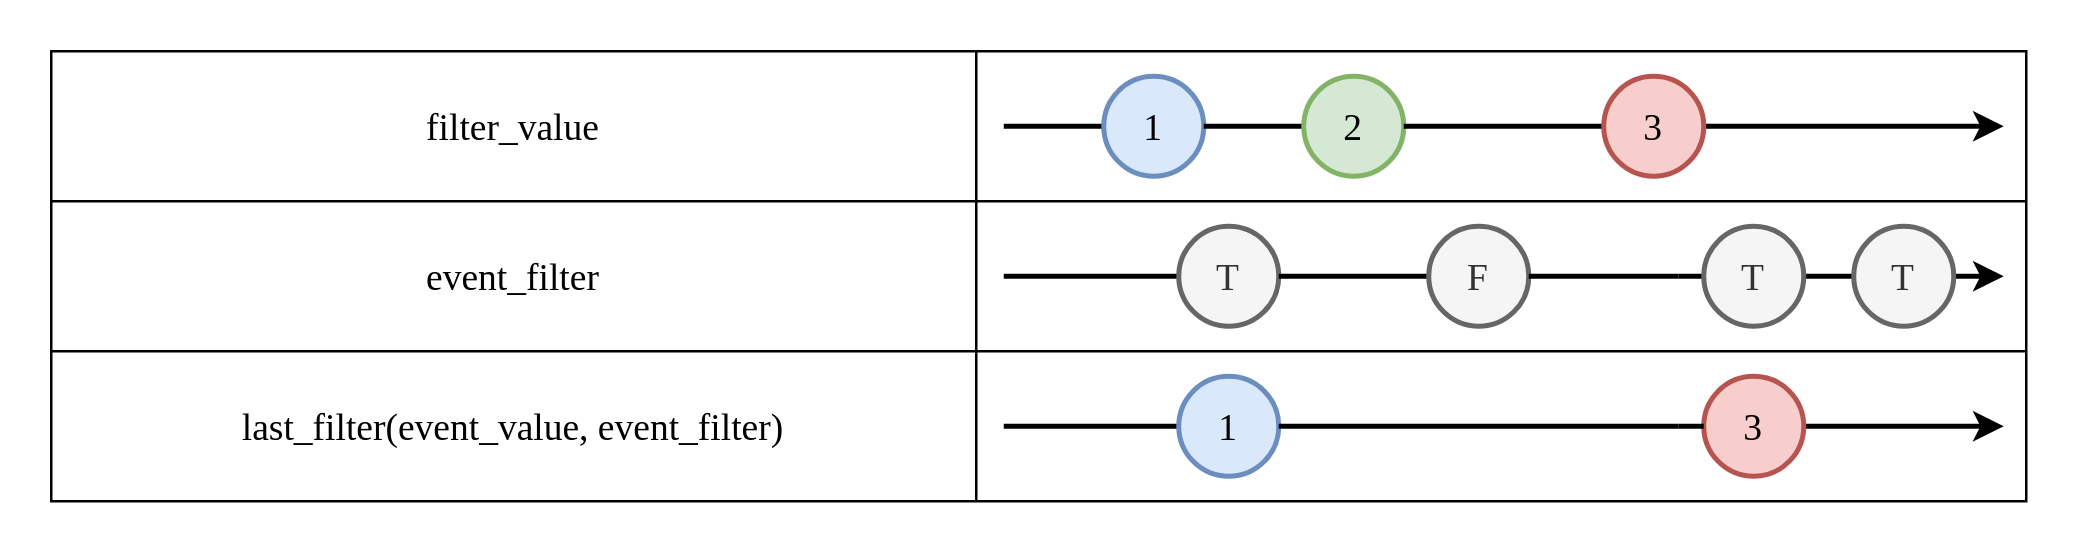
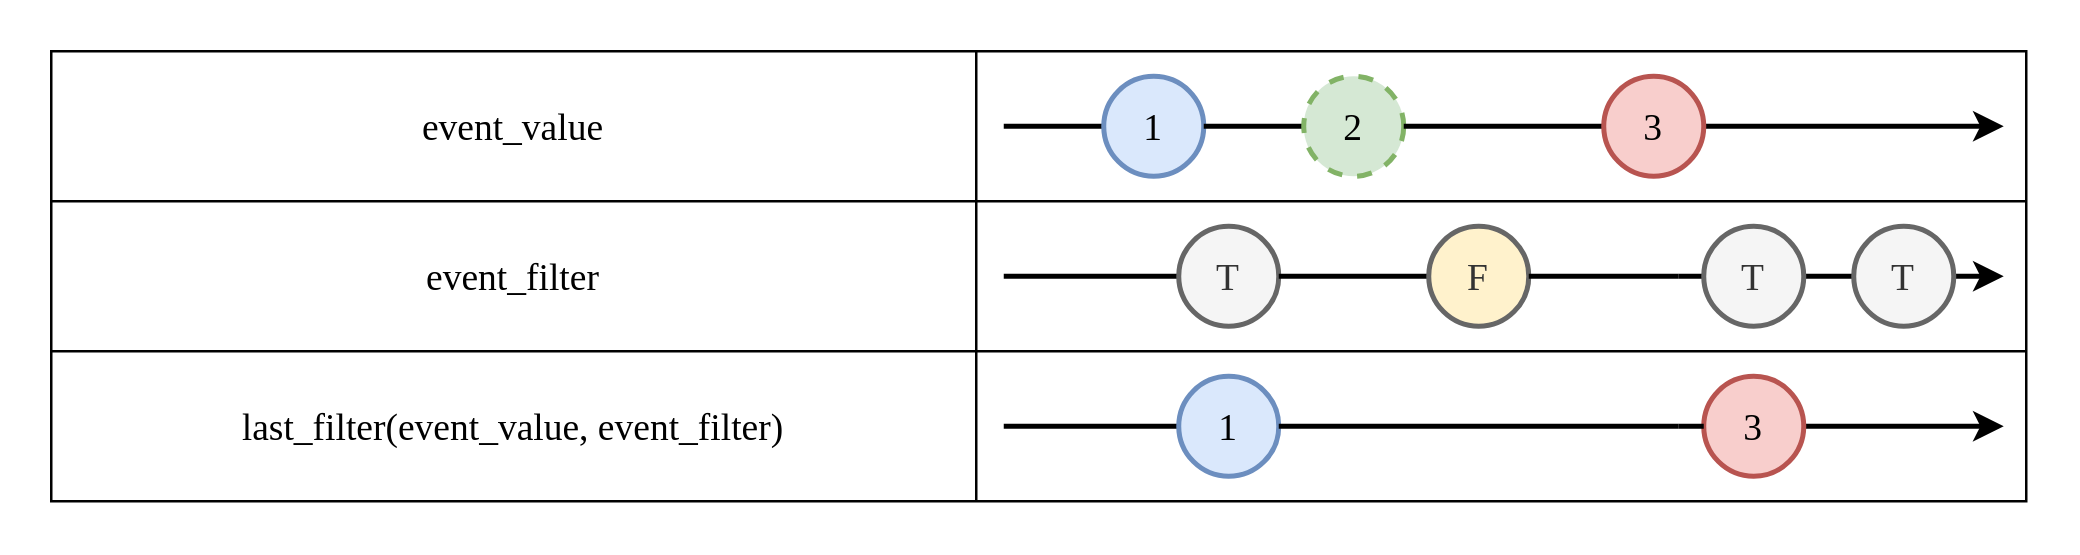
  <mxCell id="0" />
  <mxCell id="1" parent="0" />
  <mxCell id="2" value="" style="shape=table;startSize=0;container=1;collapsible=0;childLayout=tableLayout;fontSize=15;align=center;fontFamily=Lucida Console;strokeWidth=1;fillColor=none;" vertex="1" parent="1"><mxGeometry x="20" y="20" width="790" height="180" as="geometry" /></mxCell>
  <mxCell id="3" style="shape=tableRow;horizontal=0;startSize=0;swimlaneHead=0;swimlaneBody=0;strokeColor=inherit;top=0;left=0;bottom=0;right=0;collapsible=0;dropTarget=0;fillColor=none;points=[[0,0.5],[1,0.5]];portConstraint=eastwest;fontSize=15;fontFamily=Lucida Console;strokeWidth=2;" vertex="1" parent="2"><mxGeometry width="790" height="60" as="geometry" /></mxCell>
- <mxCell id="4" value="filter_value" style="shape=partialRectangle;html=1;whiteSpace=wrap;connectable=0;strokeColor=inherit;overflow=hidden;fillColor=none;top=0;left=0;bottom=0;right=0;pointerEvents=1;fontSize=15;fontFamily=Lucida Console;align=center;strokeWidth=2;" vertex="1" parent="3"><mxGeometry width="370" height="60" as="geometry"><mxRectangle width="370" height="60" as="alternateBounds" /></mxGeometry></mxCell>
+ <mxCell id="4" value="event_value" style="shape=partialRectangle;html=1;whiteSpace=wrap;connectable=0;strokeColor=inherit;overflow=hidden;fillColor=none;top=0;left=0;bottom=0;right=0;pointerEvents=1;fontSize=15;fontFamily=Lucida Console;align=center;strokeWidth=2;" vertex="1" parent="3"><mxGeometry width="370" height="60" as="geometry"><mxRectangle width="370" height="60" as="alternateBounds" /></mxGeometry></mxCell>
  <mxCell id="5" style="shape=partialRectangle;html=1;whiteSpace=wrap;connectable=0;strokeColor=inherit;overflow=hidden;fillColor=none;top=0;left=0;bottom=0;right=0;pointerEvents=1;fontSize=15;fontFamily=Lucida Console;align=center;strokeWidth=2;" vertex="1" parent="3"><mxGeometry x="370" width="420" height="60" as="geometry"><mxRectangle width="420" height="60" as="alternateBounds" /></mxGeometry></mxCell>
  <mxCell id="6" value="" style="shape=tableRow;horizontal=0;startSize=0;swimlaneHead=0;swimlaneBody=0;strokeColor=inherit;top=0;left=0;bottom=0;right=0;collapsible=0;dropTarget=0;fillColor=none;points=[[0,0.5],[1,0.5]];portConstraint=eastwest;fontSize=15;fontFamily=Lucida Console;strokeWidth=2;" vertex="1" parent="2"><mxGeometry y="60" width="790" height="60" as="geometry" /></mxCell>
  <mxCell id="7" value="event_filter" style="shape=partialRectangle;html=1;whiteSpace=wrap;connectable=0;strokeColor=inherit;overflow=hidden;fillColor=none;top=0;left=0;bottom=0;right=0;pointerEvents=1;fontSize=15;fontFamily=Lucida Console;align=center;strokeWidth=2;" vertex="1" parent="6"><mxGeometry width="370" height="60" as="geometry"><mxRectangle width="370" height="60" as="alternateBounds" /></mxGeometry></mxCell>
  <mxCell id="8" value="" style="shape=partialRectangle;html=1;whiteSpace=wrap;connectable=0;strokeColor=inherit;overflow=hidden;fillColor=none;top=0;left=0;bottom=0;right=0;pointerEvents=1;fontSize=15;fontFamily=Lucida Console;align=center;strokeWidth=2;" vertex="1" parent="6"><mxGeometry x="370" width="420" height="60" as="geometry"><mxRectangle width="420" height="60" as="alternateBounds" /></mxGeometry></mxCell>
  <mxCell id="9" value="" style="shape=tableRow;horizontal=0;startSize=0;swimlaneHead=0;swimlaneBody=0;strokeColor=inherit;top=0;left=0;bottom=0;right=0;collapsible=0;dropTarget=0;fillColor=none;points=[[0,0.5],[1,0.5]];portConstraint=eastwest;fontSize=15;fontFamily=Lucida Console;strokeWidth=2;" vertex="1" parent="2"><mxGeometry y="120" width="790" height="60" as="geometry" /></mxCell>
  <mxCell id="10" value="last_filter(event_value, event_filter)" style="shape=partialRectangle;html=1;whiteSpace=wrap;connectable=0;strokeColor=inherit;overflow=hidden;fillColor=none;top=0;left=0;bottom=0;right=0;pointerEvents=1;fontSize=15;fontFamily=Lucida Console;align=center;strokeWidth=2;" vertex="1" parent="9"><mxGeometry width="370" height="60" as="geometry"><mxRectangle width="370" height="60" as="alternateBounds" /></mxGeometry></mxCell>
  <mxCell id="11" value="" style="shape=partialRectangle;html=1;whiteSpace=wrap;connectable=0;strokeColor=inherit;overflow=hidden;fillColor=none;top=0;left=0;bottom=0;right=0;pointerEvents=1;fontSize=15;fontFamily=Lucida Console;align=center;strokeWidth=2;" vertex="1" parent="9"><mxGeometry x="370" width="420" height="60" as="geometry"><mxRectangle width="420" height="60" as="alternateBounds" /></mxGeometry></mxCell>
  <mxCell id="12" value="" style="group;fontFamily=Lucida Console;fontSize=15;strokeWidth=2;" vertex="1" connectable="0" parent="1"><mxGeometry x="401" y="150" width="400" height="40" as="geometry" /></mxCell>
  <mxCell id="13" value="" style="endArrow=classic;html=1;rounded=0;endFill=1;fontFamily=Lucida Console;fontSize=15;strokeWidth=2;" edge="1" parent="12" source="16"><mxGeometry width="50" height="50" relative="1" as="geometry"><mxPoint y="20" as="sourcePoint" /><mxPoint x="400" y="20" as="targetPoint" /></mxGeometry></mxCell>
  <mxCell id="14" value="" style="endArrow=none;html=1;rounded=0;endFill=0;fontFamily=Lucida Console;fontSize=15;strokeWidth=2;" edge="1" parent="12" target="15"><mxGeometry width="50" height="50" relative="1" as="geometry"><mxPoint y="20" as="sourcePoint" /><mxPoint x="400" y="20" as="targetPoint" /></mxGeometry></mxCell>
  <mxCell id="15" value="1" style="ellipse;whiteSpace=wrap;html=1;aspect=fixed;fillColor=#dae8fc;strokeColor=#6c8ebf;fontSize=15;fontFamily=Lucida Console;strokeWidth=2;" vertex="1" parent="12"><mxGeometry x="70" width="40" height="40" as="geometry" /></mxCell>
  <mxCell id="16" value="3" style="ellipse;whiteSpace=wrap;html=1;aspect=fixed;fillColor=#f8cecc;strokeColor=#b85450;fontSize=15;fontFamily=Lucida Console;strokeWidth=2;" vertex="1" parent="12"><mxGeometry x="280" width="40" height="40" as="geometry" /></mxCell>
  <mxCell id="17" value="" style="endArrow=none;html=1;rounded=0;endFill=0;fontFamily=Lucida Console;fontSize=15;strokeWidth=2;" edge="1" parent="12" source="15"><mxGeometry width="50" height="50" relative="1" as="geometry"><mxPoint x="80" y="20" as="sourcePoint" /><mxPoint x="270" y="20" as="targetPoint" /></mxGeometry></mxCell>
  <mxCell id="18" value="" style="endArrow=none;html=1;rounded=0;endFill=0;fontFamily=Lucida Console;fontSize=15;strokeWidth=2;" edge="1" parent="12" target="16"><mxGeometry width="50" height="50" relative="1" as="geometry"><mxPoint x="270" y="20" as="sourcePoint" /><mxPoint x="400" y="20" as="targetPoint" /></mxGeometry></mxCell>
  <mxCell id="19" value="" style="group;fontFamily=Lucida Console;fontSize=15;strokeWidth=2;" vertex="1" connectable="0" parent="1"><mxGeometry x="401" y="90" width="400" height="40" as="geometry" /></mxCell>
  <mxCell id="20" value="" style="endArrow=classic;html=1;rounded=0;fontFamily=Lucida Console;fontSize=15;strokeWidth=2;" edge="1" parent="19"><mxGeometry width="50" height="50" relative="1" as="geometry"><mxPoint x="270.0" y="20" as="sourcePoint" /><mxPoint x="400" y="20" as="targetPoint" /></mxGeometry></mxCell>
  <mxCell id="21" value="" style="endArrow=none;html=1;rounded=0;endFill=0;fontFamily=Lucida Console;fontSize=15;strokeWidth=2;" edge="1" parent="19" target="22"><mxGeometry width="50" height="50" relative="1" as="geometry"><mxPoint y="20" as="sourcePoint" /><mxPoint x="400" y="20" as="targetPoint" /></mxGeometry></mxCell>
  <mxCell id="22" value="T" style="ellipse;whiteSpace=wrap;html=1;aspect=fixed;fillColor=#f5f5f5;strokeColor=#666666;fontSize=15;align=center;fontFamily=Lucida Console;strokeWidth=2;fontColor=#333333;" vertex="1" parent="19"><mxGeometry x="70" width="40" height="40" as="geometry" /></mxCell>
  <mxCell id="23" value="" style="endArrow=none;html=1;rounded=0;endFill=0;fontFamily=Lucida Console;fontSize=15;strokeWidth=2;" edge="1" parent="19" source="22" target="24"><mxGeometry width="50" height="50" relative="1" as="geometry"><mxPoint x="80" y="20" as="sourcePoint" /><mxPoint x="400" y="20" as="targetPoint" /></mxGeometry></mxCell>
- <mxCell id="24" value="F" style="ellipse;whiteSpace=wrap;html=1;aspect=fixed;fillColor=#f5f5f5;strokeColor=#666666;fontSize=15;fontFamily=Lucida Console;strokeWidth=2;fontColor=#333333;" vertex="1" parent="19"><mxGeometry x="170" width="40" height="40" as="geometry" /></mxCell>
+ <mxCell id="24" value="F" style="ellipse;whiteSpace=wrap;html=1;aspect=fixed;fillColor=#fff2cc;strokeColor=#666666;fontSize=15;fontFamily=Lucida Console;strokeWidth=2;fontColor=#333333;" vertex="1" parent="19"><mxGeometry x="170" width="40" height="40" as="geometry" /></mxCell>
  <mxCell id="25" value="" style="endArrow=none;html=1;rounded=0;endFill=0;fontFamily=Lucida Console;fontSize=15;strokeWidth=2;" edge="1" parent="19" source="24"><mxGeometry width="50" height="50" relative="1" as="geometry"><mxPoint x="160" y="20" as="sourcePoint" /><mxPoint x="270" y="20" as="targetPoint" /></mxGeometry></mxCell>
  <mxCell id="26" value="T" style="ellipse;whiteSpace=wrap;html=1;aspect=fixed;fillColor=#f5f5f5;strokeColor=#666666;fontSize=15;fontFamily=Lucida Console;strokeWidth=2;fontColor=#333333;" vertex="1" parent="19"><mxGeometry x="340" width="40" height="40" as="geometry" /></mxCell>
  <mxCell id="27" value="T" style="ellipse;whiteSpace=wrap;html=1;aspect=fixed;fillColor=#f5f5f5;strokeColor=#666666;fontSize=15;fontFamily=Lucida Console;strokeWidth=2;fontColor=#333333;" vertex="1" parent="19"><mxGeometry x="280" width="40" height="40" as="geometry" /></mxCell>
  <mxCell id="28" value="" style="group;fontFamily=Lucida Console;fontSize=15;strokeWidth=2;" vertex="1" connectable="0" parent="1"><mxGeometry x="401" y="30" width="400" height="40" as="geometry" /></mxCell>
  <mxCell id="29" value="" style="endArrow=classic;html=1;rounded=0;fontFamily=Lucida Console;fontSize=15;strokeWidth=2;" edge="1" parent="28" source="35"><mxGeometry width="50" height="50" relative="1" as="geometry"><mxPoint y="20" as="sourcePoint" /><mxPoint x="400" y="20" as="targetPoint" /></mxGeometry></mxCell>
  <mxCell id="30" value="" style="endArrow=none;html=1;rounded=0;endFill=0;fontFamily=Lucida Console;fontSize=15;strokeWidth=2;" edge="1" parent="28" target="31"><mxGeometry width="50" height="50" relative="1" as="geometry"><mxPoint y="20" as="sourcePoint" /><mxPoint x="400" y="20" as="targetPoint" /></mxGeometry></mxCell>
  <mxCell id="31" value="1" style="ellipse;whiteSpace=wrap;html=1;aspect=fixed;fillColor=#dae8fc;strokeColor=#6c8ebf;fontSize=15;align=center;fontFamily=Lucida Console;strokeWidth=2;" vertex="1" parent="28"><mxGeometry x="40" width="40" height="40" as="geometry" /></mxCell>
  <mxCell id="32" value="" style="endArrow=none;html=1;rounded=0;endFill=0;fontFamily=Lucida Console;fontSize=15;strokeWidth=2;" edge="1" parent="28" source="31" target="33"><mxGeometry width="50" height="50" relative="1" as="geometry"><mxPoint x="80" y="20" as="sourcePoint" /><mxPoint x="400" y="20" as="targetPoint" /></mxGeometry></mxCell>
- <mxCell id="33" value="2" style="ellipse;whiteSpace=wrap;html=1;aspect=fixed;fillColor=#d5e8d4;strokeColor=#82b366;fontSize=15;fontFamily=Lucida Console;strokeWidth=2;" vertex="1" parent="28"><mxGeometry x="120" width="40" height="40" as="geometry" /></mxCell>
+ <mxCell id="33" value="2" style="ellipse;whiteSpace=wrap;html=1;aspect=fixed;fillColor=#d5e8d4;strokeColor=#82b366;fontSize=15;fontFamily=Lucida Console;strokeWidth=2;dashed=1;" vertex="1" parent="28"><mxGeometry x="120" width="40" height="40" as="geometry" /></mxCell>
  <mxCell id="34" value="" style="endArrow=none;html=1;rounded=0;endFill=0;fontFamily=Lucida Console;fontSize=15;strokeWidth=2;" edge="1" parent="28" source="33" target="35"><mxGeometry width="50" height="50" relative="1" as="geometry"><mxPoint x="160" y="20" as="sourcePoint" /><mxPoint x="400" y="20" as="targetPoint" /></mxGeometry></mxCell>
  <mxCell id="35" value="3" style="ellipse;whiteSpace=wrap;html=1;aspect=fixed;fillColor=#f8cecc;strokeColor=#b85450;fontSize=15;fontFamily=Lucida Console;strokeWidth=2;" vertex="1" parent="28"><mxGeometry x="240" width="40" height="40" as="geometry" /></mxCell>
